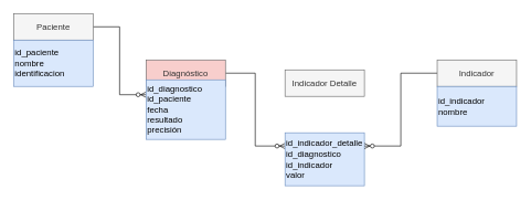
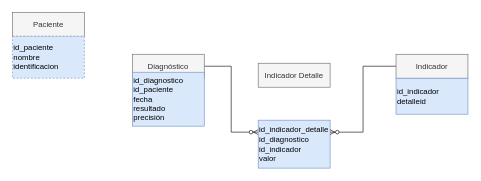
  <mxCell id="0" />
  <mxCell id="1" parent="0" />
- <mxCell id="2" style="edgeStyle=orthogonalEdgeStyle;rounded=0;orthogonalLoop=1;jettySize=auto;html=1;entryX=0;entryY=0.25;entryDx=0;entryDy=0;endArrow=ERzeroToMany;endFill=1;" edge="1" parent="1" source="3" target="7"><mxGeometry relative="1" as="geometry" /></mxCell>
+ <mxCell id="2" style="edgeStyle=orthogonalEdgeStyle;rounded=0;orthogonalLoop=1;jettySize=auto;html=1;endArrow=ERzeroToMany;endFill=1;" edge="1" parent="1" source="3" target="4"><mxGeometry relative="1" as="geometry" /></mxCell>
  <mxCell id="3" value="Paciente" style="whiteSpace=wrap;html=1;arcSize=0;fillColor=#f5f5f5;strokeColor=#666666;fontColor=#333333;fontSize=13;rounded=0;" vertex="1" parent="1"><mxGeometry x="20" y="20" width="120" height="40" as="geometry" /></mxCell>
- <mxCell id="4" value="id_paciente&lt;br style=&quot;font-size: 13px;&quot;&gt;nombre&lt;br style=&quot;font-size: 13px;&quot;&gt;identificacion" style="rounded=0;whiteSpace=wrap;html=1;align=left;fillColor=#dae8fc;strokeColor=#6c8ebf;fontSize=13;" vertex="1" parent="1"><mxGeometry x="20" y="60" width="120" height="70" as="geometry" /></mxCell>
+ <mxCell id="4" value="id_paciente&lt;br style=&quot;font-size: 13px;&quot;&gt;nombre&lt;br style=&quot;font-size: 13px;&quot;&gt;identificacion" style="rounded=0;whiteSpace=wrap;html=1;align=left;fillColor=#dae8fc;strokeColor=#6c8ebf;fontSize=13;dashed=1;" vertex="1" parent="1"><mxGeometry x="20" y="60" width="120" height="70" as="geometry" /></mxCell>
  <mxCell id="5" style="edgeStyle=orthogonalEdgeStyle;rounded=0;orthogonalLoop=1;jettySize=auto;html=1;entryX=0;entryY=0.25;entryDx=0;entryDy=0;endArrow=ERzeroToMany;endFill=1;" edge="1" parent="1" source="6" target="9"><mxGeometry relative="1" as="geometry" /></mxCell>
- <mxCell id="6" value="Diagnóstico" style="rounded=1;whiteSpace=wrap;html=1;arcSize=0;fillColor=#f8cecc;strokeColor=#666666;fontColor=#333333;fontSize=13;" vertex="1" parent="1"><mxGeometry x="220" y="90" width="120" height="40" as="geometry" /></mxCell>
+ <mxCell id="6" value="Diagnóstico" style="rounded=1;whiteSpace=wrap;html=1;arcSize=0;fillColor=#f5f5f5;strokeColor=#666666;fontColor=#333333;fontSize=13;" vertex="1" parent="1"><mxGeometry x="220" y="90" width="120" height="40" as="geometry" /></mxCell>
  <mxCell id="7" value="id_diagnostico&lt;br style=&quot;font-size: 13px;&quot;&gt;id_paciente&lt;br style=&quot;font-size: 13px;&quot;&gt;fecha&lt;br style=&quot;font-size: 13px;&quot;&gt;resultado&lt;br style=&quot;font-size: 13px;&quot;&gt;precisión" style="rounded=0;whiteSpace=wrap;html=1;align=left;fillColor=#dae8fc;strokeColor=#6c8ebf;fontSize=13;" vertex="1" parent="1"><mxGeometry x="220" y="120" width="120" height="90" as="geometry" /></mxCell>
  <mxCell id="8" value="Indicador Detalle" style="rounded=1;whiteSpace=wrap;html=1;arcSize=0;fillColor=#f5f5f5;strokeColor=#666666;fontColor=#333333;fontSize=13;" vertex="1" parent="1"><mxGeometry x="430" y="105" width="120" height="40" as="geometry" /></mxCell>
  <mxCell id="9" value="id_indicador_detalle&lt;br style=&quot;font-size: 13px;&quot;&gt;id_diagnostico&lt;br style=&quot;font-size: 13px;&quot;&gt;id_indicador&lt;br style=&quot;font-size: 13px;&quot;&gt;valor" style="rounded=0;whiteSpace=wrap;html=1;align=left;fillColor=#dae8fc;strokeColor=#6c8ebf;fontSize=13;" vertex="1" parent="1"><mxGeometry x="430" y="200" width="120" height="80" as="geometry" /></mxCell>
  <mxCell id="10" style="edgeStyle=orthogonalEdgeStyle;rounded=0;orthogonalLoop=1;jettySize=auto;html=1;entryX=1;entryY=0.25;entryDx=0;entryDy=0;endArrow=ERzeroToMany;endFill=1;" edge="1" parent="1" source="11" target="9"><mxGeometry relative="1" as="geometry" /></mxCell>
  <mxCell id="11" value="Indicador" style="rounded=1;whiteSpace=wrap;html=1;arcSize=0;fillColor=#f5f5f5;strokeColor=#666666;fontColor=#333333;fontSize=13;" vertex="1" parent="1"><mxGeometry x="660" y="90" width="120" height="40" as="geometry" /></mxCell>
- <mxCell id="12" value="id_indicador&lt;br style=&quot;font-size: 13px;&quot;&gt;nombre" style="rounded=0;whiteSpace=wrap;html=1;align=left;fillColor=#dae8fc;strokeColor=#6c8ebf;fontSize=13;" vertex="1" parent="1"><mxGeometry x="660" y="130" width="120" height="60" as="geometry" /></mxCell>
+ <mxCell id="12" value="id_indicador&lt;br style=&quot;font-size: 13px;&quot;&gt;detalleid" style="rounded=0;whiteSpace=wrap;html=1;align=left;fillColor=#dae8fc;strokeColor=#6c8ebf;fontSize=13;" vertex="1" parent="1"><mxGeometry x="660" y="130" width="120" height="60" as="geometry" /></mxCell>
